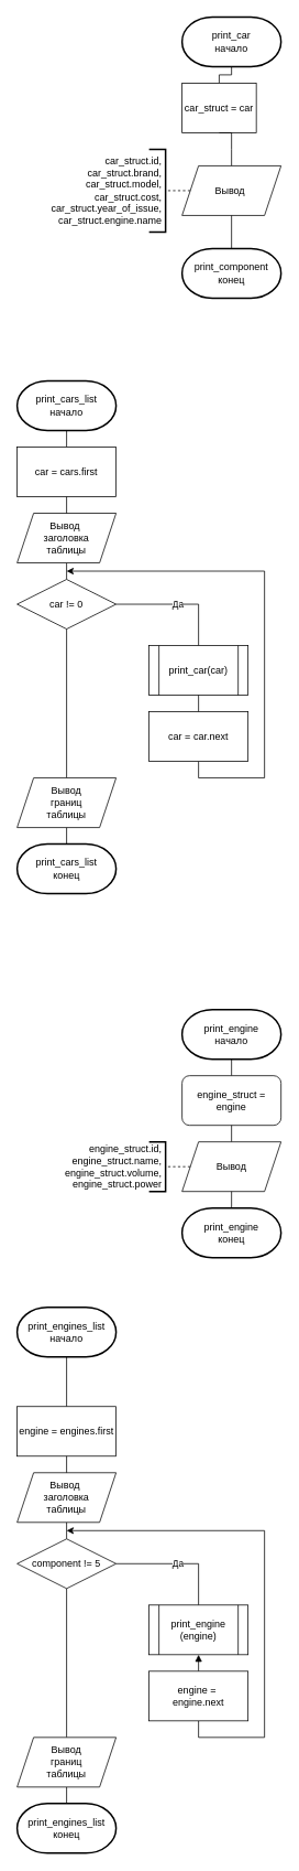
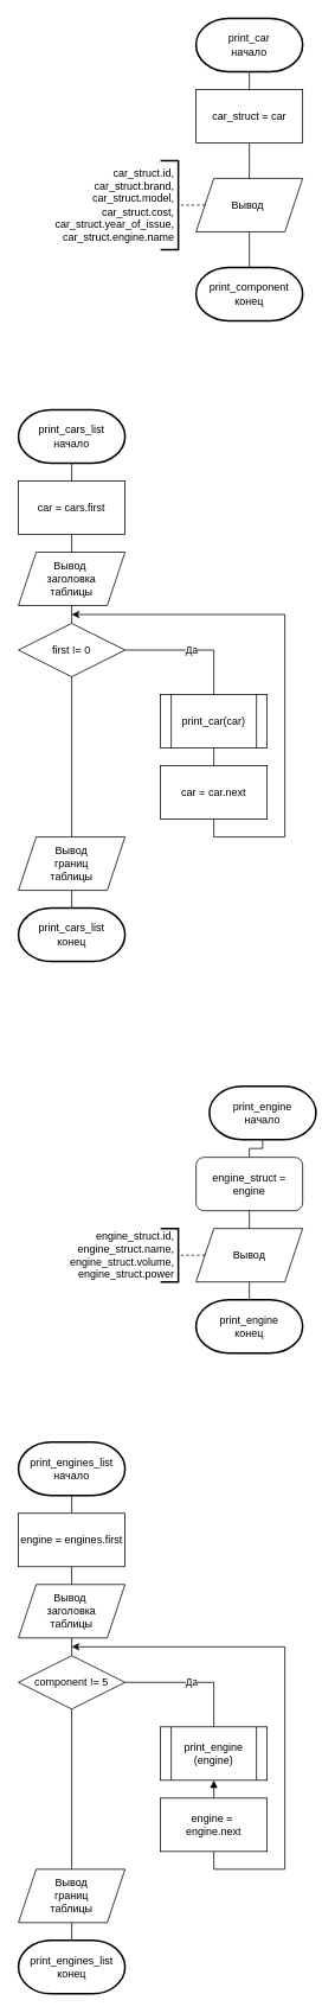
  <mxCell id="0" />
  <mxCell id="1" parent="0" />
  <mxCell id="2" value="print_car&lt;br&gt;начало" style="strokeWidth=2;html=1;shape=mxgraph.flowchart.terminator;whiteSpace=wrap;" parent="1" vertex="1"><mxGeometry x="220" y="20" width="120" height="60" as="geometry" /></mxCell>
  <mxCell id="3" value="" style="endArrow=none;html=1;rounded=0;edgeStyle=orthogonalEdgeStyle;entryX=0.5;entryY=1;entryDx=0;entryDy=0;entryPerimeter=0;exitX=0.5;exitY=0;exitDx=0;exitDy=0;" parent="1" source="4" target="2" edge="1"><mxGeometry width="50" height="50" relative="1" as="geometry"><mxPoint x="280" y="100" as="sourcePoint" /><mxPoint x="260" y="160" as="targetPoint" /></mxGeometry></mxCell>
- <mxCell id="4" value="car_struct = car" style="rounded=0;whiteSpace=wrap;html=1;" parent="1" vertex="1"><mxGeometry x="220" y="100" width="90" height="60" as="geometry" /></mxCell>
+ <mxCell id="4" value="car_struct = car" style="rounded=0;whiteSpace=wrap;html=1;" parent="1" vertex="1"><mxGeometry x="220" y="100" width="120" height="60" as="geometry" /></mxCell>
  <mxCell id="5" value="" style="endArrow=none;html=1;rounded=0;edgeStyle=orthogonalEdgeStyle;entryX=0.5;entryY=1;entryDx=0;entryDy=0;exitX=0.5;exitY=0;exitDx=0;exitDy=0;" parent="1" source="6" target="4" edge="1"><mxGeometry width="50" height="50" relative="1" as="geometry"><mxPoint x="280" y="180" as="sourcePoint" /><mxPoint x="260" y="170" as="targetPoint" /><Array as="points"><mxPoint x="280" y="180" /><mxPoint x="280" y="180" /></Array></mxGeometry></mxCell>
  <mxCell id="6" value="Вывод&amp;nbsp;" style="shape=parallelogram;perimeter=parallelogramPerimeter;whiteSpace=wrap;html=1;fixedSize=1;" parent="1" vertex="1"><mxGeometry x="220" y="200" width="120" height="60" as="geometry" /></mxCell>
  <mxCell id="7" value="car_struct.id,&amp;nbsp;&lt;br&gt;car_struct.brand,&amp;nbsp;&lt;br&gt;car_struct.model,&amp;nbsp;&lt;br&gt;car_struct.cost,&amp;nbsp;&lt;br&gt;car_struct.year_of_issue,&amp;nbsp;&lt;br&gt;car_struct.engine.name&amp;nbsp;" style="strokeWidth=2;html=1;shape=mxgraph.flowchart.annotation_1;align=right;pointerEvents=1;rotation=0;direction=west;" parent="1" vertex="1"><mxGeometry x="180" y="180" width="20" height="100" as="geometry" /></mxCell>
  <mxCell id="8" value="" style="endArrow=none;dashed=1;html=1;rounded=0;entryX=0;entryY=0.5;entryDx=0;entryDy=0;entryPerimeter=0;edgeStyle=orthogonalEdgeStyle;exitX=0;exitY=0.5;exitDx=0;exitDy=0;" parent="1" source="6" target="7" edge="1"><mxGeometry width="50" height="50" relative="1" as="geometry"><mxPoint x="220" y="200" as="sourcePoint" /><mxPoint x="200" y="300" as="targetPoint" /></mxGeometry></mxCell>
  <mxCell id="9" value="print_component&lt;br&gt;конец" style="strokeWidth=2;html=1;shape=mxgraph.flowchart.terminator;whiteSpace=wrap;" parent="1" vertex="1"><mxGeometry x="220" y="300" width="120" height="60" as="geometry" /></mxCell>
  <mxCell id="10" value="" style="endArrow=none;html=1;rounded=0;edgeStyle=orthogonalEdgeStyle;entryX=0.5;entryY=1;entryDx=0;entryDy=0;exitX=0.5;exitY=0;exitDx=0;exitDy=0;exitPerimeter=0;" parent="1" source="9" target="6" edge="1"><mxGeometry width="50" height="50" relative="1" as="geometry"><mxPoint x="360" y="300" as="sourcePoint" /><mxPoint x="410" y="250" as="targetPoint" /></mxGeometry></mxCell>
  <mxCell id="11" value="print_cars_list&lt;br&gt;начало" style="strokeWidth=2;html=1;shape=mxgraph.flowchart.terminator;whiteSpace=wrap;" parent="1" vertex="1"><mxGeometry x="20" y="460" width="120" height="60" as="geometry" /></mxCell>
  <mxCell id="12" value="" style="endArrow=none;html=1;rounded=0;edgeStyle=orthogonalEdgeStyle;entryX=0.5;entryY=1;entryDx=0;entryDy=0;entryPerimeter=0;exitX=0.5;exitY=0;exitDx=0;exitDy=0;" parent="1" source="13" target="11" edge="1"><mxGeometry width="50" height="50" relative="1" as="geometry"><mxPoint x="80" y="540" as="sourcePoint" /><mxPoint x="60" y="600" as="targetPoint" /><Array as="points" /></mxGeometry></mxCell>
  <mxCell id="13" value="car =&amp;nbsp;cars.first" style="rounded=0;whiteSpace=wrap;html=1;" parent="1" vertex="1"><mxGeometry x="20" y="540" width="120" height="60" as="geometry" /></mxCell>
  <mxCell id="14" value="" style="endArrow=none;html=1;rounded=0;entryX=0.5;entryY=1;entryDx=0;entryDy=0;exitX=0.5;exitY=0;exitDx=0;exitDy=0;" parent="1" source="15" target="24" edge="1"><mxGeometry width="50" height="50" relative="1" as="geometry"><mxPoint x="80" y="700" as="sourcePoint" /><mxPoint x="80" y="680" as="targetPoint" /></mxGeometry></mxCell>
- <mxCell id="15" value="car != 0" style="rhombus;whiteSpace=wrap;html=1;" parent="1" vertex="1"><mxGeometry x="20" y="700" width="120" height="60" as="geometry" /></mxCell>
+ <mxCell id="15" value="first != 0" style="rhombus;whiteSpace=wrap;html=1;" parent="1" vertex="1"><mxGeometry x="20" y="700" width="120" height="60" as="geometry" /></mxCell>
  <mxCell id="16" value="" style="endArrow=none;html=1;rounded=0;edgeStyle=orthogonalEdgeStyle;entryX=0.5;entryY=1;entryDx=0;entryDy=0;exitX=0.5;exitY=0;exitDx=0;exitDy=0;" parent="1" source="26" target="15" edge="1"><mxGeometry width="50" height="50" relative="1" as="geometry"><mxPoint x="80" y="940" as="sourcePoint" /><mxPoint x="60" y="800" as="targetPoint" /></mxGeometry></mxCell>
  <mxCell id="17" value="Да" style="endArrow=none;html=1;rounded=0;entryX=1;entryY=0.5;entryDx=0;entryDy=0;edgeStyle=orthogonalEdgeStyle;exitX=0.5;exitY=0;exitDx=0;exitDy=0;" parent="1" source="19" target="15" edge="1"><mxGeometry width="50" height="50" relative="1" as="geometry"><mxPoint x="240" y="780" as="sourcePoint" /><mxPoint x="190" y="770" as="targetPoint" /><Array as="points"><mxPoint x="240" y="730" /></Array></mxGeometry></mxCell>
  <mxCell id="18" value="" style="endArrow=classic;html=1;rounded=0;edgeStyle=orthogonalEdgeStyle;exitX=0.5;exitY=1;exitDx=0;exitDy=0;" parent="1" source="21" edge="1"><mxGeometry width="50" height="50" relative="1" as="geometry"><mxPoint x="180" y="690" as="sourcePoint" /><mxPoint x="80" y="690" as="targetPoint" /><Array as="points"><mxPoint x="240" y="940" /><mxPoint x="320" y="940" /><mxPoint x="320" y="690" /></Array></mxGeometry></mxCell>
  <mxCell id="19" value="print_car(car)" style="shape=process;whiteSpace=wrap;html=1;backgroundOutline=1;" parent="1" vertex="1"><mxGeometry x="180" y="780" width="120" height="60" as="geometry" /></mxCell>
  <mxCell id="20" value="" style="endArrow=none;html=1;rounded=0;entryX=0.5;entryY=1;entryDx=0;entryDy=0;exitX=0.5;exitY=0;exitDx=0;exitDy=0;" parent="1" source="21" target="19" edge="1"><mxGeometry width="50" height="50" relative="1" as="geometry"><mxPoint x="240" y="860" as="sourcePoint" /><mxPoint x="250" y="910" as="targetPoint" /></mxGeometry></mxCell>
  <mxCell id="21" value="car =&amp;nbsp;car.next" style="rounded=0;whiteSpace=wrap;html=1;" parent="1" vertex="1"><mxGeometry x="180" y="860" width="120" height="60" as="geometry" /></mxCell>
  <mxCell id="22" value="" style="endArrow=none;html=1;rounded=0;entryX=0.5;entryY=1;entryDx=0;entryDy=0;exitX=0.5;exitY=0;exitDx=0;exitDy=0;exitPerimeter=0;" parent="1" source="23" target="26" edge="1"><mxGeometry width="50" height="50" relative="1" as="geometry"><mxPoint x="80" y="1020" as="sourcePoint" /><mxPoint x="80" y="1000" as="targetPoint" /><Array as="points" /></mxGeometry></mxCell>
  <mxCell id="23" value="print_cars_list&lt;br&gt;конец" style="strokeWidth=2;html=1;shape=mxgraph.flowchart.terminator;whiteSpace=wrap;" parent="1" vertex="1"><mxGeometry x="20" y="1020" width="120" height="60" as="geometry" /></mxCell>
  <mxCell id="24" value="Вывод&amp;nbsp;&lt;br&gt;заголовка&lt;br&gt;таблицы" style="shape=parallelogram;perimeter=parallelogramPerimeter;whiteSpace=wrap;html=1;fixedSize=1;" parent="1" vertex="1"><mxGeometry x="20" y="620" width="120" height="60" as="geometry" /></mxCell>
  <mxCell id="25" value="" style="endArrow=none;html=1;rounded=0;edgeStyle=orthogonalEdgeStyle;entryX=0.5;entryY=1;entryDx=0;entryDy=0;exitX=0.5;exitY=0;exitDx=0;exitDy=0;" parent="1" source="24" target="13" edge="1"><mxGeometry width="50" height="50" relative="1" as="geometry"><mxPoint x="80" y="700" as="sourcePoint" /><mxPoint x="70" y="730" as="targetPoint" /><Array as="points" /></mxGeometry></mxCell>
  <mxCell id="26" value="Вывод&lt;br&gt;границ&lt;br&gt;таблицы" style="shape=parallelogram;perimeter=parallelogramPerimeter;whiteSpace=wrap;html=1;fixedSize=1;" parent="1" vertex="1"><mxGeometry x="20" y="940" width="120" height="60" as="geometry" /></mxCell>
- <mxCell id="27" value="print_engine&lt;br&gt;начало" style="strokeWidth=2;html=1;shape=mxgraph.flowchart.terminator;whiteSpace=wrap;" parent="1" vertex="1"><mxGeometry x="220" y="1220" width="120" height="60" as="geometry" /></mxCell>
+ <mxCell id="27" value="print_engine&lt;br&gt;начало" style="strokeWidth=2;html=1;shape=mxgraph.flowchart.terminator;whiteSpace=wrap;" parent="1" vertex="1"><mxGeometry x="235" y="1220" width="120" height="60" as="geometry" /></mxCell>
  <mxCell id="28" value="" style="endArrow=none;html=1;rounded=0;edgeStyle=orthogonalEdgeStyle;entryX=0.5;entryY=1;entryDx=0;entryDy=0;entryPerimeter=0;exitX=0.5;exitY=0;exitDx=0;exitDy=0;" parent="1" source="29" target="27" edge="1"><mxGeometry width="50" height="50" relative="1" as="geometry"><mxPoint x="280" y="1300" as="sourcePoint" /><mxPoint x="260" y="1360" as="targetPoint" /></mxGeometry></mxCell>
  <mxCell id="29" value="engine_struct = engine" style="whiteSpace=wrap;html=1;rounded=1;" parent="1" vertex="1"><mxGeometry x="220" y="1300" width="120" height="60" as="geometry" /></mxCell>
  <mxCell id="30" value="" style="endArrow=none;html=1;rounded=0;edgeStyle=orthogonalEdgeStyle;entryX=0.5;entryY=1;entryDx=0;entryDy=0;exitX=0.5;exitY=0;exitDx=0;exitDy=0;" parent="1" source="31" target="29" edge="1"><mxGeometry width="50" height="50" relative="1" as="geometry"><mxPoint x="280" y="1380" as="sourcePoint" /><mxPoint x="260" y="1370" as="targetPoint" /><Array as="points"><mxPoint x="280" y="1380" /><mxPoint x="280" y="1380" /></Array></mxGeometry></mxCell>
  <mxCell id="31" value="Вывод" style="shape=parallelogram;perimeter=parallelogramPerimeter;whiteSpace=wrap;html=1;fixedSize=1;" parent="1" vertex="1"><mxGeometry x="220" y="1380" width="120" height="60" as="geometry" /></mxCell>
  <mxCell id="32" value="engine_struct.id,&amp;nbsp;&lt;br&gt;engine_struct.name,&amp;nbsp;&lt;br&gt;engine_struct.volume,&amp;nbsp;&lt;br&gt;engine_struct.power&amp;nbsp;" style="strokeWidth=2;html=1;shape=mxgraph.flowchart.annotation_1;align=right;pointerEvents=1;rotation=0;direction=west;" parent="1" vertex="1"><mxGeometry x="180" y="1380" width="20" height="60" as="geometry" /></mxCell>
  <mxCell id="33" value="" style="endArrow=none;dashed=1;html=1;rounded=0;entryX=0;entryY=0.5;entryDx=0;entryDy=0;entryPerimeter=0;edgeStyle=orthogonalEdgeStyle;exitX=0;exitY=0.5;exitDx=0;exitDy=0;" parent="1" source="31" target="32" edge="1"><mxGeometry width="50" height="50" relative="1" as="geometry"><mxPoint x="220" y="1400" as="sourcePoint" /><mxPoint x="200" y="1500" as="targetPoint" /></mxGeometry></mxCell>
  <mxCell id="34" value="print_engine&lt;br style=&quot;border-color: var(--border-color);&quot;&gt;конец" style="strokeWidth=2;html=1;shape=mxgraph.flowchart.terminator;whiteSpace=wrap;" parent="1" vertex="1"><mxGeometry x="220" y="1460" width="120" height="60" as="geometry" /></mxCell>
  <mxCell id="35" value="" style="endArrow=none;html=1;rounded=0;edgeStyle=orthogonalEdgeStyle;entryX=0.5;entryY=1;entryDx=0;entryDy=0;exitX=0.5;exitY=0;exitDx=0;exitDy=0;exitPerimeter=0;" parent="1" source="34" target="31" edge="1"><mxGeometry width="50" height="50" relative="1" as="geometry"><mxPoint x="360" y="1500" as="sourcePoint" /><mxPoint x="410" y="1450" as="targetPoint" /></mxGeometry></mxCell>
- <mxCell id="36" value="print_engines_list&lt;br style=&quot;border-color: var(--border-color);&quot;&gt;начало" style="strokeWidth=2;html=1;shape=mxgraph.flowchart.terminator;whiteSpace=wrap;" parent="1" vertex="1"><mxGeometry x="20" y="1580" width="120" height="60" as="geometry" /></mxCell>
+ <mxCell id="36" value="print_engines_list&lt;br style=&quot;border-color: var(--border-color);&quot;&gt;начало" style="strokeWidth=2;html=1;shape=mxgraph.flowchart.terminator;whiteSpace=wrap;" parent="1" vertex="1"><mxGeometry x="20" y="1620" width="120" height="60" as="geometry" /></mxCell>
  <mxCell id="37" value="" style="endArrow=none;html=1;rounded=0;edgeStyle=orthogonalEdgeStyle;entryX=0.5;entryY=1;entryDx=0;entryDy=0;entryPerimeter=0;exitX=0.5;exitY=0;exitDx=0;exitDy=0;" parent="1" source="38" target="36" edge="1"><mxGeometry width="50" height="50" relative="1" as="geometry"><mxPoint x="80" y="1700" as="sourcePoint" /><mxPoint x="60" y="1760" as="targetPoint" /><Array as="points" /></mxGeometry></mxCell>
  <mxCell id="38" value="engine =&amp;nbsp;engines.first" style="rounded=0;whiteSpace=wrap;html=1;" parent="1" vertex="1"><mxGeometry x="20" y="1700" width="120" height="60" as="geometry" /></mxCell>
  <mxCell id="39" value="" style="endArrow=none;html=1;rounded=0;entryX=0.5;entryY=1;entryDx=0;entryDy=0;exitX=0.5;exitY=0;exitDx=0;exitDy=0;" parent="1" source="40" target="49" edge="1"><mxGeometry width="50" height="50" relative="1" as="geometry"><mxPoint x="80" y="1860" as="sourcePoint" /><mxPoint x="80" y="1840" as="targetPoint" /></mxGeometry></mxCell>
  <mxCell id="40" value="component != 5" style="rhombus;whiteSpace=wrap;html=1;" parent="1" vertex="1"><mxGeometry x="20" y="1860" width="120" height="60" as="geometry" /></mxCell>
  <mxCell id="41" value="" style="endArrow=none;html=1;rounded=0;edgeStyle=orthogonalEdgeStyle;entryX=0.5;entryY=1;entryDx=0;entryDy=0;exitX=0.5;exitY=0;exitDx=0;exitDy=0;" parent="1" source="51" target="40" edge="1"><mxGeometry width="50" height="50" relative="1" as="geometry"><mxPoint x="80" y="2100" as="sourcePoint" /><mxPoint x="60" y="1960" as="targetPoint" /></mxGeometry></mxCell>
  <mxCell id="42" value="Да" style="endArrow=none;html=1;rounded=0;entryX=1;entryY=0.5;entryDx=0;entryDy=0;edgeStyle=orthogonalEdgeStyle;exitX=0.5;exitY=0;exitDx=0;exitDy=0;" parent="1" source="44" target="40" edge="1"><mxGeometry width="50" height="50" relative="1" as="geometry"><mxPoint x="240" y="1940" as="sourcePoint" /><mxPoint x="190" y="1930" as="targetPoint" /><Array as="points"><mxPoint x="240" y="1890" /></Array></mxGeometry></mxCell>
  <mxCell id="43" value="" style="endArrow=classic;html=1;rounded=0;edgeStyle=orthogonalEdgeStyle;exitX=0.5;exitY=1;exitDx=0;exitDy=0;" parent="1" source="46" edge="1"><mxGeometry width="50" height="50" relative="1" as="geometry"><mxPoint x="180" y="1850" as="sourcePoint" /><mxPoint x="80" y="1850" as="targetPoint" /><Array as="points"><mxPoint x="240" y="2100" /><mxPoint x="320" y="2100" /><mxPoint x="320" y="1850" /></Array></mxGeometry></mxCell>
  <mxCell id="44" value="print_engine&lt;br&gt;(engine)" style="shape=process;whiteSpace=wrap;html=1;backgroundOutline=1;" parent="1" vertex="1"><mxGeometry x="180" y="1940" width="120" height="60" as="geometry" /></mxCell>
  <mxCell id="45" value="" style="endArrow=block;html=1;rounded=0;entryX=0.5;entryY=1;entryDx=0;entryDy=0;exitX=0.5;exitY=0;exitDx=0;exitDy=0;" parent="1" source="46" target="44" edge="1"><mxGeometry width="50" height="50" relative="1" as="geometry"><mxPoint x="240" y="2020" as="sourcePoint" /><mxPoint x="250" y="2070" as="targetPoint" /></mxGeometry></mxCell>
  <mxCell id="46" value="engine =&amp;nbsp;&lt;br&gt;engine.next" style="rounded=0;whiteSpace=wrap;html=1;" parent="1" vertex="1"><mxGeometry x="180" y="2020" width="120" height="60" as="geometry" /></mxCell>
  <mxCell id="47" value="" style="endArrow=none;html=1;rounded=0;entryX=0.5;entryY=1;entryDx=0;entryDy=0;exitX=0.5;exitY=0;exitDx=0;exitDy=0;exitPerimeter=0;" parent="1" source="48" target="51" edge="1"><mxGeometry width="50" height="50" relative="1" as="geometry"><mxPoint x="80" y="2180" as="sourcePoint" /><mxPoint x="80" y="2160" as="targetPoint" /><Array as="points" /></mxGeometry></mxCell>
  <mxCell id="48" value="print_engines_list&lt;br style=&quot;border-color: var(--border-color);&quot;&gt;конец" style="strokeWidth=2;html=1;shape=mxgraph.flowchart.terminator;whiteSpace=wrap;" parent="1" vertex="1"><mxGeometry x="20" y="2180" width="120" height="60" as="geometry" /></mxCell>
  <mxCell id="49" value="Вывод&amp;nbsp;&lt;br&gt;заголовка&lt;br&gt;таблицы" style="shape=parallelogram;perimeter=parallelogramPerimeter;whiteSpace=wrap;html=1;fixedSize=1;" parent="1" vertex="1"><mxGeometry x="20" y="1780" width="120" height="60" as="geometry" /></mxCell>
  <mxCell id="50" value="" style="endArrow=none;html=1;rounded=0;edgeStyle=orthogonalEdgeStyle;entryX=0.5;entryY=1;entryDx=0;entryDy=0;exitX=0.5;exitY=0;exitDx=0;exitDy=0;" parent="1" source="49" target="38" edge="1"><mxGeometry width="50" height="50" relative="1" as="geometry"><mxPoint x="80" y="1860" as="sourcePoint" /><mxPoint x="70" y="1890" as="targetPoint" /><Array as="points" /></mxGeometry></mxCell>
  <mxCell id="51" value="Вывод&lt;br&gt;границ&lt;br&gt;таблицы" style="shape=parallelogram;perimeter=parallelogramPerimeter;whiteSpace=wrap;html=1;fixedSize=1;" parent="1" vertex="1"><mxGeometry x="20" y="2100" width="120" height="60" as="geometry" /></mxCell>
